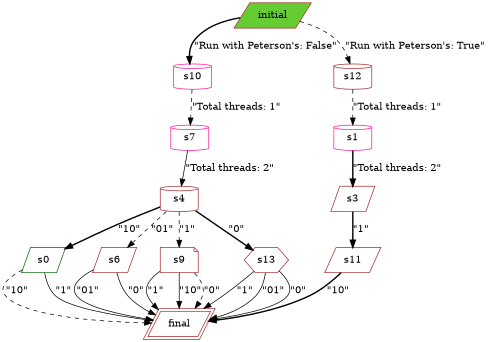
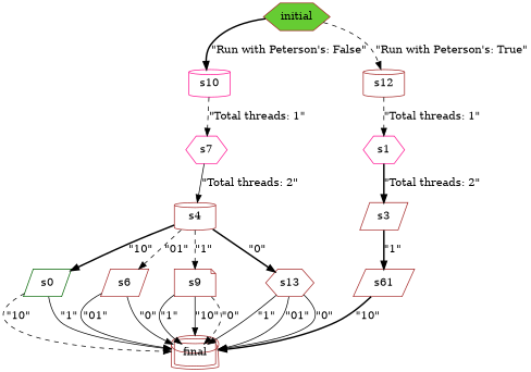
  digraph {
    rankdir=TB
    node [color=brown shape=parallelogram]
    edge [style=solid]
-   n1 [label=final peripheries=2]
+   n1 [label=final peripheries=2 shape=cylinder]
    s0 [color=darkgreen]
-   s1 [color=deeppink shape=cylinder]
+   s1 [color=deeppink shape=hexagon]
    s3
-   s11
-   n6 [fillcolor="#66cc33" label=initial style=filled]
+   s11 [label=s61]
+   n6 [fillcolor="#66cc33" label=initial shape=hexagon style=filled]
    s10 [color=deeppink shape=cylinder]
    s12 [shape=cylinder]
-   s7 [color=deeppink shape=cylinder]
+   s7 [color=deeppink shape=hexagon]
    s4 [shape=cylinder]
    s6
    s9 [shape=note]
    s13 [shape=hexagon]
    s0 -> n1 [label="\"10\"" style=dashed]
    s0 -> n1 [label="\"1\""]
    s1 -> s3 [label="\"Total threads: 2\"" style=bold]
    s3 -> s11 [label="\"1\"" style=bold]
    s11 -> n1 [label="\"10\"" style=bold]
    n6 -> s10 [label="\"Run with Peterson's: False\"" style=bold]
    n6 -> s12 [label="\"Run with Peterson's: True\"" style=dashed]
    s10 -> s7 [label="\"Total threads: 1\"" style=dashed]
    s12 -> s1 [label="\"Total threads: 1\"" style=dashed]
    s7 -> s4 [label="\"Total threads: 2\""]
    s4 -> s0 [label="\"10\"" style=bold]
    s4 -> s6 [label="\"01\"" style=dashed]
    s4 -> s9 [label="\"1\"" style=dashed]
    s4 -> s13 [label="\"0\"" style=bold]
    s6 -> n1 [label="\"01\""]
    s6 -> n1 [label="\"0\""]
    s9 -> n1 [label="\"1\""]
    s9 -> n1 [label="\"10\""]
    s9 -> n1 [label="\"0\"" style=dashed]
    s13 -> n1 [label="\"1\""]
    s13 -> n1 [label="\"01\""]
    s13 -> n1 [label="\"0\""]
  }
